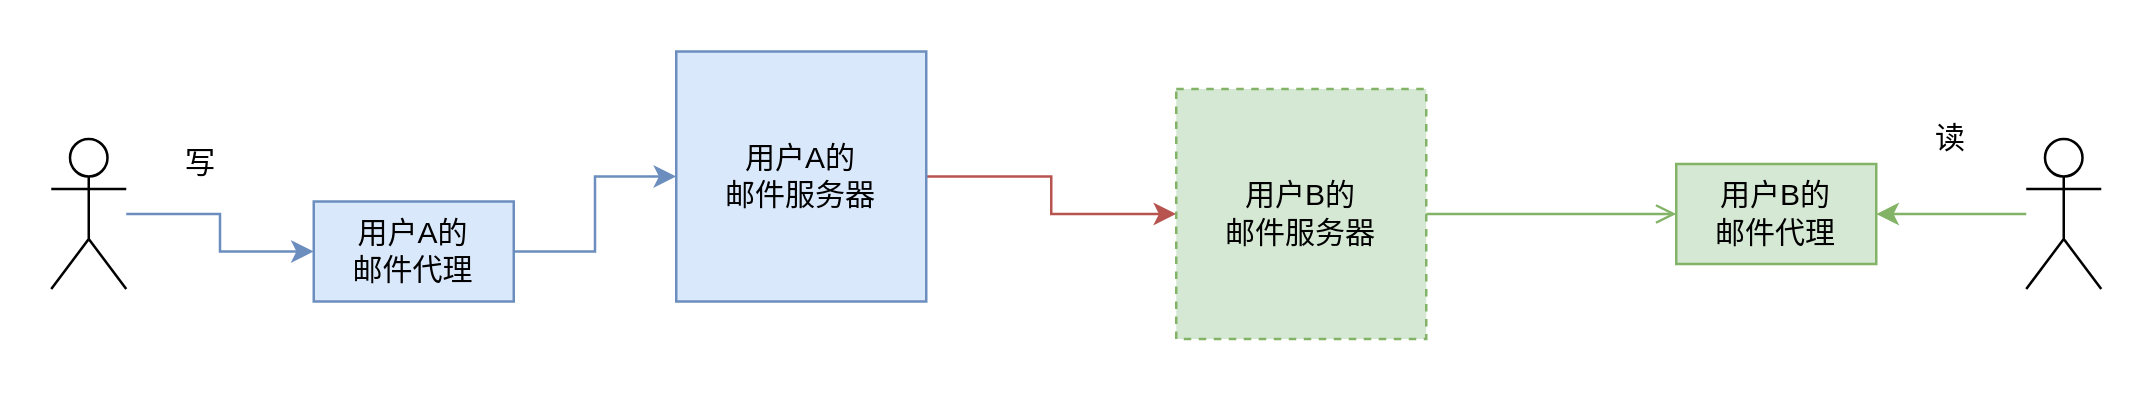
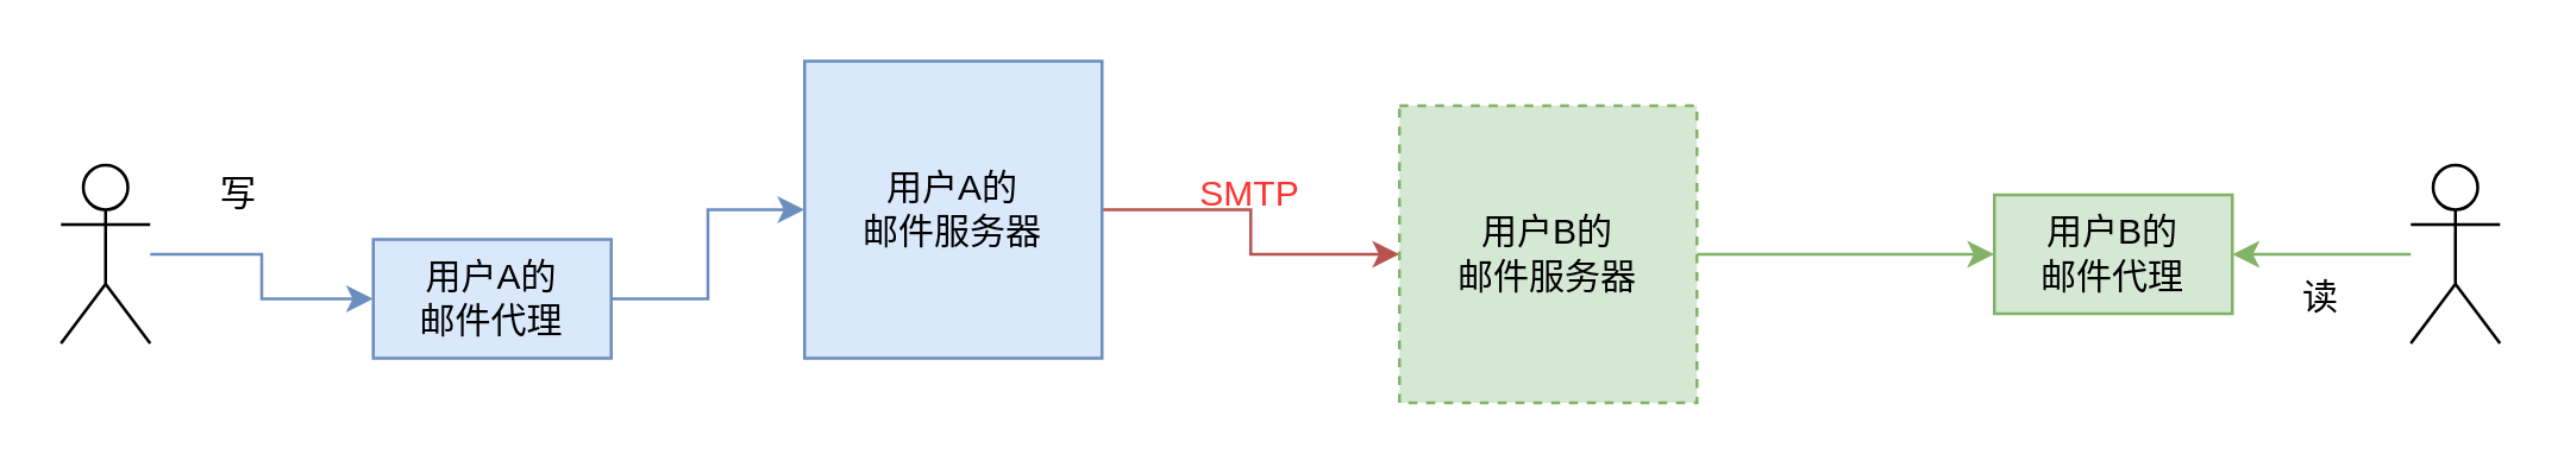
  <mxCell id="0" />
  <mxCell id="1" parent="0" />
  <mxCell id="2" style="edgeStyle=orthogonalEdgeStyle;rounded=0;orthogonalLoop=1;jettySize=auto;html=1;entryX=0;entryY=0.5;entryDx=0;entryDy=0;fillColor=#dae8fc;strokeColor=#6c8ebf;" edge="1" parent="1" source="3" target="5"><mxGeometry relative="1" as="geometry" /></mxCell>
  <mxCell id="3" value="用户A的&lt;br&gt;邮件代理" style="rounded=0;whiteSpace=wrap;html=1;fillColor=#dae8fc;strokeColor=#6c8ebf;" vertex="1" parent="1"><mxGeometry x="125" y="80" width="80" height="40" as="geometry" /></mxCell>
  <mxCell id="4" style="edgeStyle=orthogonalEdgeStyle;rounded=0;orthogonalLoop=1;jettySize=auto;html=1;entryX=0;entryY=0.5;entryDx=0;entryDy=0;fillColor=#f8cecc;strokeColor=#b85450;" edge="1" parent="1" source="5" target="7"><mxGeometry relative="1" as="geometry" /></mxCell>
  <mxCell id="5" value="用户A的&lt;br&gt;邮件服务器" style="rounded=0;whiteSpace=wrap;html=1;fillColor=#dae8fc;strokeColor=#6c8ebf;" vertex="1" parent="1"><mxGeometry x="270" y="20" width="100" height="100" as="geometry" /></mxCell>
- <mxCell id="6" style="edgeStyle=orthogonalEdgeStyle;rounded=0;orthogonalLoop=1;jettySize=auto;html=1;fillColor=#d5e8d4;strokeColor=#82b366;endArrow=open;" edge="1" parent="1" source="7" target="8"><mxGeometry relative="1" as="geometry" /></mxCell>
+ <mxCell id="6" style="edgeStyle=orthogonalEdgeStyle;rounded=0;orthogonalLoop=1;jettySize=auto;html=1;fillColor=#d5e8d4;strokeColor=#82b366;" edge="1" parent="1" source="7" target="8"><mxGeometry relative="1" as="geometry" /></mxCell>
  <mxCell id="7" value="用户B的&lt;br&gt;邮件服务器" style="rounded=0;whiteSpace=wrap;html=1;fillColor=#d5e8d4;strokeColor=#82b366;dashed=1;" vertex="1" parent="1"><mxGeometry x="470" y="35" width="100" height="100" as="geometry" /></mxCell>
  <mxCell id="8" value="用户B的&lt;br&gt;邮件代理" style="rounded=0;whiteSpace=wrap;html=1;fillColor=#d5e8d4;strokeColor=#82b366;" vertex="1" parent="1"><mxGeometry x="670" y="65" width="80" height="40" as="geometry" /></mxCell>
  <mxCell id="9" style="edgeStyle=orthogonalEdgeStyle;rounded=0;orthogonalLoop=1;jettySize=auto;html=1;entryX=0;entryY=0.5;entryDx=0;entryDy=0;fillColor=#dae8fc;strokeColor=#6c8ebf;" edge="1" parent="1" source="10" target="3"><mxGeometry relative="1" as="geometry" /></mxCell>
  <mxCell id="10" value="" style="shape=umlActor;verticalLabelPosition=bottom;labelBackgroundColor=#ffffff;verticalAlign=top;html=1;outlineConnect=0;" vertex="1" parent="1"><mxGeometry x="20" y="55" width="30" height="60" as="geometry" /></mxCell>
  <mxCell id="11" style="edgeStyle=orthogonalEdgeStyle;rounded=0;orthogonalLoop=1;jettySize=auto;html=1;entryX=1;entryY=0.5;entryDx=0;entryDy=0;fillColor=#d5e8d4;strokeColor=#82b366;" edge="1" parent="1" source="12" target="8"><mxGeometry relative="1" as="geometry" /></mxCell>
  <mxCell id="12" value="" style="shape=umlActor;verticalLabelPosition=bottom;labelBackgroundColor=#ffffff;verticalAlign=top;html=1;outlineConnect=0;" vertex="1" parent="1"><mxGeometry x="810" y="55" width="30" height="60" as="geometry" /></mxCell>
  <mxCell id="13" value="写" style="text;html=1;strokeColor=none;fillColor=none;align=center;verticalAlign=middle;whiteSpace=wrap;rounded=0;fontColor=#000000;" vertex="1" parent="1"><mxGeometry x="60" y="55" width="40" height="20" as="geometry" /></mxCell>
- <mxCell id="14" value="读" style="text;html=1;strokeColor=none;fillColor=none;align=center;verticalAlign=middle;whiteSpace=wrap;rounded=0;fontColor=#000000;" vertex="1" parent="1"><mxGeometry x="760" y="45" width="40" height="20" as="geometry" /></mxCell>
+ <mxCell id="14" value="读" style="text;html=1;strokeColor=none;fillColor=none;align=center;verticalAlign=middle;whiteSpace=wrap;rounded=0;fontColor=#000000;" vertex="1" parent="1"><mxGeometry x="760" y="90" width="40" height="20" as="geometry" /></mxCell>
+ <mxCell id="15" value="SMTP" style="text;html=1;strokeColor=none;fillColor=none;align=center;verticalAlign=middle;whiteSpace=wrap;rounded=0;fontColor=#FF3333;" vertex="1" parent="1"><mxGeometry x="400" y="55" width="40" height="20" as="geometry" /></mxCell>
